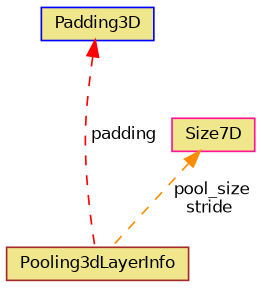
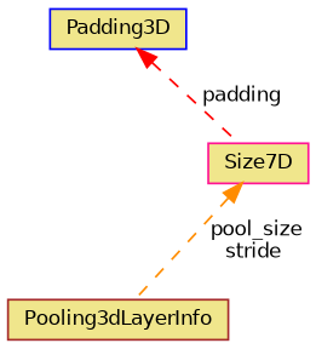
  digraph {
    node [fillcolor=khaki fontname=Helvetica fontsize=10 shape=record style=filled]
    edge [dir=back fontname=Helvetica fontsize=10 labelfontname=Helvetica labelfontsize=10 style=dashed]
    n1 [color=brown fontcolor=black height=0.2 label=Pooling3dLayerInfo width=0.4]
    n2 [color=blue height=0.2 label=Padding3D width=0.4]
    n3 [color=deeppink height=0.2 label=Size7D width=0.4]
-   n2 -> n1 [color=red label=" padding"]
+   n2 -> n3 [color=red label=" padding"]
    n3 -> n1 [color=darkorange label=" pool_size\nstride"]
  }
